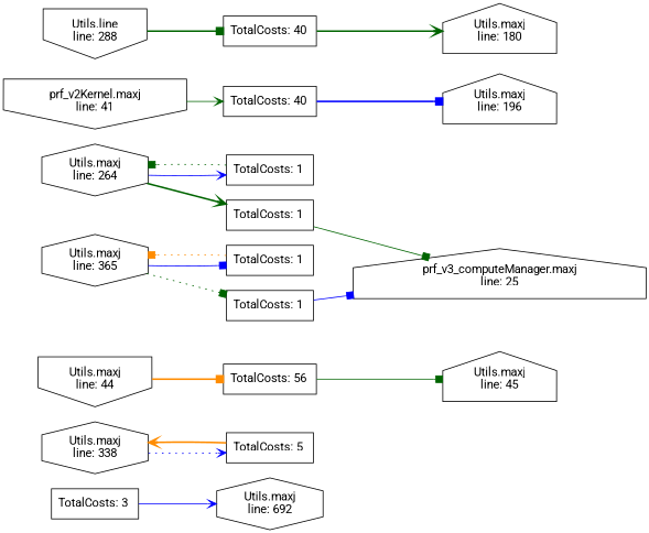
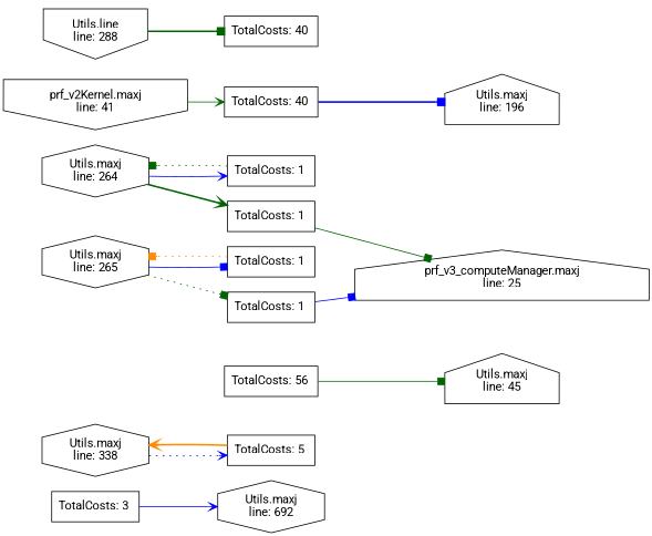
  digraph {
    fontname=Roboto
    rankdir=LR
    node [fontname=Roboto shape=box]
    edge [arrowhead=box color=darkgreen fontname=Roboto style=solid]
    n1 [label="Utils.maxj\nline: 692" orientation=90 shape=hexagon]
    n2 [label="TotalCosts: 3 \n"]
    n3 [label="Utils.maxj\nline: 338" orientation=90 shape=hexagon]
    n4 [label="TotalCosts: 5 \n"]
-   n5 [label="Utils.maxj\nline: 44" shape=invhouse]
    n6 [label="TotalCosts: 56 \n"]
    n7 [label="Utils.maxj\nline: 45" shape=house]
    n8 [label="Utils.maxj\nline: 264" orientation=90 shape=hexagon]
    n9 [label="TotalCosts: 1 \n"]
    n10 [label="TotalCosts: 1 \n"]
    n11 [label="prf_v3_computeManager.maxj\nline: 25" shape=house]
-   n12 [label="Utils.maxj\nline: 365" orientation=90 shape=hexagon]
+   n12 [label="Utils.maxj\nline: 265" orientation=90 shape=hexagon]
    n13 [label="TotalCosts: 1 \n"]
    n14 [label="TotalCosts: 1 \n"]
    n15 [label="prf_v2Kernel.maxj\nline: 41" shape=invhouse]
    n16 [label="TotalCosts: 40 \n"]
    n17 [label="Utils.maxj\nline: 196" shape=house]
    n18 [label="Utils.line\nline: 288" shape=invhouse]
    n19 [label="TotalCosts: 40 \n"]
-   n20 [label="Utils.maxj\nline: 180" shape=house]
    n2 -> n1 [arrowhead=vee color=blue]
    n3 -> n4 [arrowhead=vee color=blue style=dotted]
    n4 -> n3 [arrowhead=vee color=darkorange style=bold]
-   n5 -> n6 [color=darkorange style=bold]
    n6 -> n7
    n8 -> n9 [arrowhead=vee color=blue]
    n8 -> n10 [arrowhead=vee style=bold]
    n9 -> n8 [style=dotted]
    n10 -> n11
    n12 -> n13 [color=blue]
    n12 -> n14 [style=dotted]
    n13 -> n12 [color=darkorange style=dotted]
    n14 -> n11 [color=blue]
    n15 -> n16 [arrowhead=vee]
    n16 -> n17 [color=blue style=bold]
    n18 -> n19 [style=bold]
-   n19 -> n20 [arrowhead=vee style=bold]
  }
